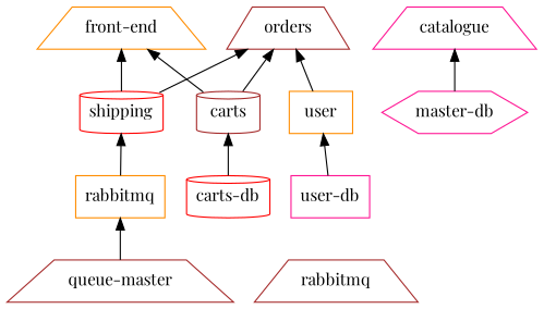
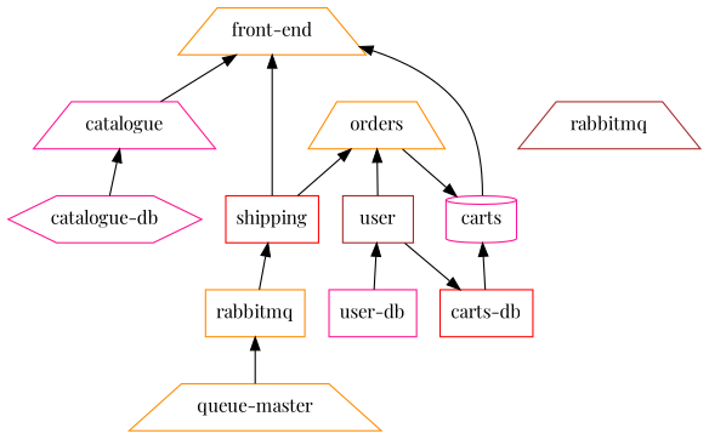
  digraph {
    fontname="Playfair Display"
    node [color=brown fontname="Playfair Display" shape=trapezium]
    edge [dir=back fontname="Playfair Display"]
    n1 [color=darkorange label="front-end"]
    n2 [color=deeppink label=catalogue]
-   n3 [label=orders]
-   n4 [color=darkorange label=user shape=box]
-   n5 [color=red label=shipping shape=cylinder]
-   n6 [label=carts shape=cylinder]
-   n7 [color=deeppink label="master-db" shape=hexagon]
+   n3 [color=darkorange label=orders]
+   n4 [label=user shape=box]
+   n5 [color=red label=shipping shape=box]
+   n6 [color=deeppink label=carts shape=cylinder]
+   n7 [color=deeppink label="catalogue-db" shape=hexagon]
    n8 [color=deeppink label="user-db" shape=box]
    rabbitmq [color=darkorange shape=box]
-   n10 [color=red label="carts-db" shape=cylinder]
-   n11 [label="queue-master"]
+   n10 [color=red label="carts-db" shape=box]
+   n11 [color=darkorange label="queue-master"]
    n12 [label=rabbitmq]
    subgraph sub_1 {
      rank=min
      n1
    }
    subgraph sub_2 {
      rank=same
      n2
      n3
    }
    subgraph sub_3 {
      rank=same
      n4
      n5
      n6
    }
+   n1 -> n2
    n1 -> n5
    n1 -> n6
    n2 -> n7
    n3 -> n4
    n3 -> n5
-   n3 -> n6
+   n6 -> n3
    n4 -> n8
    n5 -> rabbitmq
    n6 -> n10 [headport=front]
    rabbitmq -> n11
+   n10 -> n4 [tailport=front]
  }
